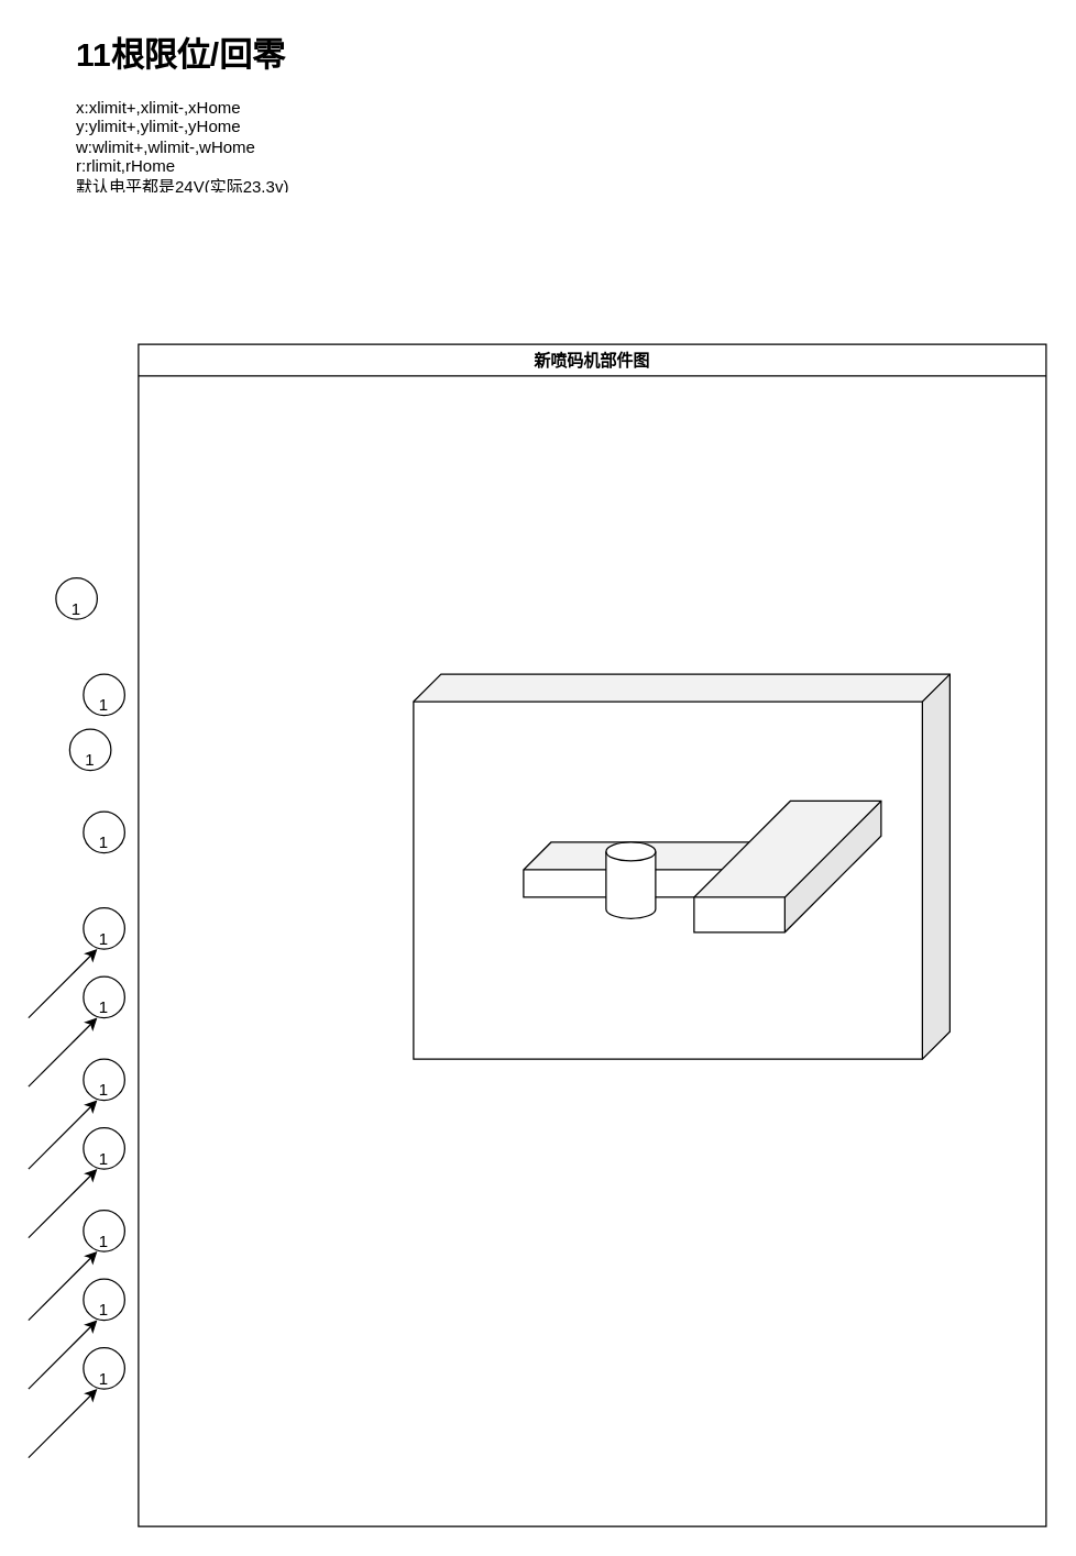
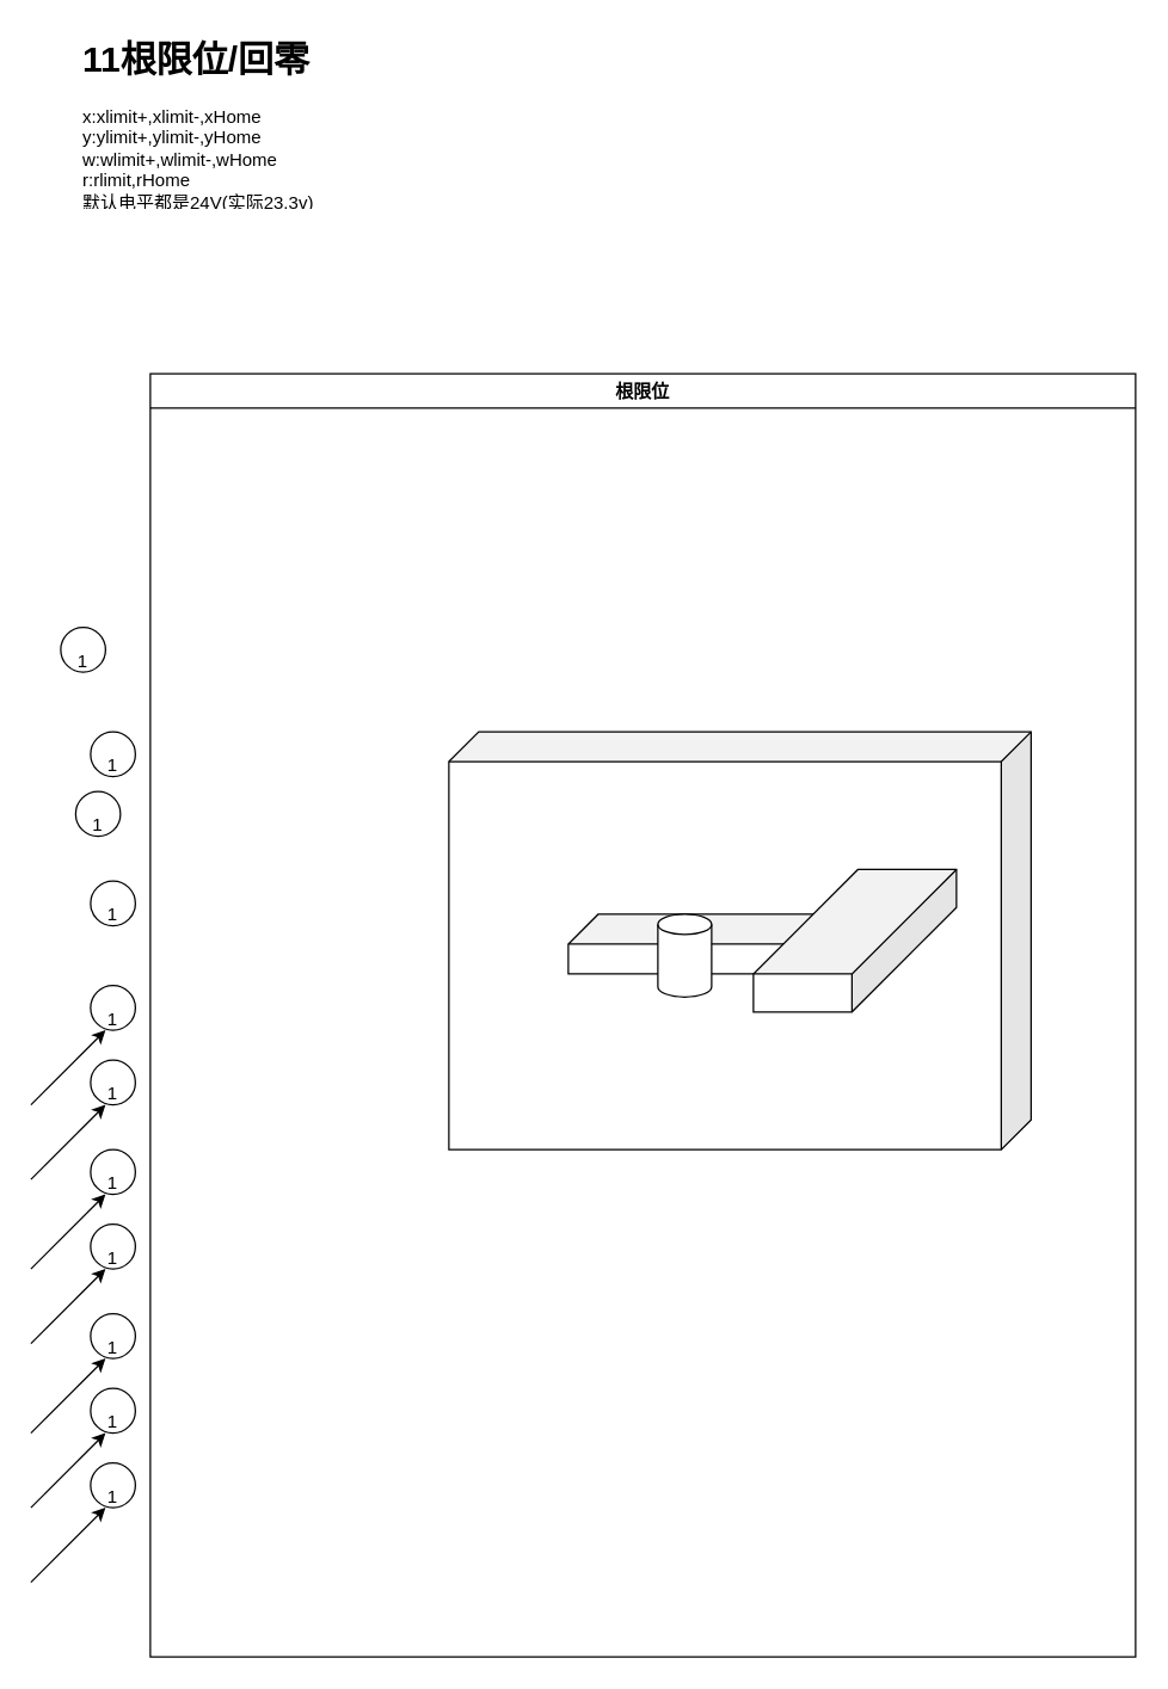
  <mxCell id="0" />
  <mxCell id="1" parent="0" />
  <mxCell id="2" value="&lt;h1&gt;11根限位/回零&lt;/h1&gt;&lt;div&gt;x:xlimit+,xlimit-,xHome&lt;/div&gt;&lt;div&gt;y:ylimit+,ylimit-,yHome&lt;br&gt;&lt;/div&gt;&lt;div&gt;w:wlimit+,wlimit-,wHome&lt;br&gt;&lt;/div&gt;&lt;div&gt;r:rlimit,rHome&lt;br&gt;&lt;/div&gt;&lt;div&gt;默认电平都是24V(实际23.3v)&lt;/div&gt;" style="text;html=1;strokeColor=none;fillColor=none;spacing=5;spacingTop=-20;whiteSpace=wrap;overflow=hidden;rounded=0;" vertex="1" parent="1"><mxGeometry x="50" y="20" width="190" height="120" as="geometry" /></mxCell>
- <mxCell id="3" value="新喷码机部件图" style="swimlane;whiteSpace=wrap;html=1;" vertex="1" parent="1"><mxGeometry x="100" y="250" width="660" height="860" as="geometry" /></mxCell>
+ <mxCell id="3" value="根限位" style="swimlane;whiteSpace=wrap;html=1;" vertex="1" parent="1"><mxGeometry x="100" y="250" width="660" height="860" as="geometry" /></mxCell>
  <mxCell id="4" value="" style="shape=cube;whiteSpace=wrap;html=1;boundedLbl=1;backgroundOutline=1;darkOpacity=0.05;darkOpacity2=0.1;direction=east;flipH=1;" vertex="1" parent="3"><mxGeometry x="200" y="240" width="390" height="280" as="geometry" /></mxCell>
  <mxCell id="5" value="" style="shape=cube;whiteSpace=wrap;html=1;boundedLbl=1;backgroundOutline=1;darkOpacity=0.05;darkOpacity2=0.1;flipV=0;flipH=1;" vertex="1" parent="3"><mxGeometry x="280" y="362.28" width="170" height="40" as="geometry" /></mxCell>
  <mxCell id="6" value="" style="shape=cube;whiteSpace=wrap;html=1;boundedLbl=1;backgroundOutline=1;darkOpacity=0.05;darkOpacity2=0.1;flipH=0;direction=west;flipV=1;rotation=0;size=70;" vertex="1" parent="3"><mxGeometry x="404" y="332.28" width="136" height="95.43" as="geometry" /></mxCell>
  <mxCell id="7" value="" style="shape=cylinder3;whiteSpace=wrap;html=1;boundedLbl=1;backgroundOutline=1;size=6.755;flipV=0;" vertex="1" parent="3"><mxGeometry x="340" y="362.28" width="36" height="55.43" as="geometry" /></mxCell>
  <mxCell id="8" value="&lt;br&gt;1" style="ellipse;whiteSpace=wrap;html=1;aspect=fixed;" vertex="1" parent="1"><mxGeometry x="60" y="490" width="30" height="30" as="geometry" /></mxCell>
  <mxCell id="9" value="&lt;br&gt;1" style="ellipse;whiteSpace=wrap;html=1;aspect=fixed;" vertex="1" parent="1"><mxGeometry x="50" y="530" width="30" height="30" as="geometry" /></mxCell>
  <mxCell id="10" value="&lt;br&gt;1" style="ellipse;whiteSpace=wrap;html=1;aspect=fixed;" vertex="1" parent="1"><mxGeometry x="60" y="590" width="30" height="30" as="geometry" /></mxCell>
  <mxCell id="11" value="&lt;br&gt;1" style="ellipse;whiteSpace=wrap;html=1;aspect=fixed;" vertex="1" parent="1"><mxGeometry x="60" y="660" width="30" height="30" as="geometry" /></mxCell>
  <mxCell id="12" value="" style="endArrow=classic;html=1;rounded=0;" edge="1" parent="1"><mxGeometry width="50" height="50" relative="1" as="geometry"><mxPoint x="20" y="740" as="sourcePoint" /><mxPoint x="70" y="690" as="targetPoint" /></mxGeometry></mxCell>
  <mxCell id="13" value="&lt;br&gt;1" style="ellipse;whiteSpace=wrap;html=1;aspect=fixed;" vertex="1" parent="1"><mxGeometry x="60" y="710" width="30" height="30" as="geometry" /></mxCell>
  <mxCell id="14" value="" style="endArrow=classic;html=1;rounded=0;" edge="1" parent="1"><mxGeometry width="50" height="50" relative="1" as="geometry"><mxPoint x="20" y="790" as="sourcePoint" /><mxPoint x="70" y="740" as="targetPoint" /></mxGeometry></mxCell>
  <mxCell id="15" value="&lt;br&gt;1" style="ellipse;whiteSpace=wrap;html=1;aspect=fixed;" vertex="1" parent="1"><mxGeometry x="60" y="770" width="30" height="30" as="geometry" /></mxCell>
  <mxCell id="16" value="" style="endArrow=classic;html=1;rounded=0;" edge="1" parent="1"><mxGeometry width="50" height="50" relative="1" as="geometry"><mxPoint x="20" y="850" as="sourcePoint" /><mxPoint x="70" y="800" as="targetPoint" /></mxGeometry></mxCell>
  <mxCell id="17" value="&lt;br&gt;1" style="ellipse;whiteSpace=wrap;html=1;aspect=fixed;" vertex="1" parent="1"><mxGeometry x="60" y="820" width="30" height="30" as="geometry" /></mxCell>
  <mxCell id="18" value="" style="endArrow=classic;html=1;rounded=0;" edge="1" parent="1"><mxGeometry width="50" height="50" relative="1" as="geometry"><mxPoint x="20" y="900" as="sourcePoint" /><mxPoint x="70" y="850" as="targetPoint" /></mxGeometry></mxCell>
  <mxCell id="19" value="&lt;br&gt;1" style="ellipse;whiteSpace=wrap;html=1;aspect=fixed;" vertex="1" parent="1"><mxGeometry x="60" y="880" width="30" height="30" as="geometry" /></mxCell>
  <mxCell id="20" value="" style="endArrow=classic;html=1;rounded=0;" edge="1" parent="1"><mxGeometry width="50" height="50" relative="1" as="geometry"><mxPoint x="20" y="960" as="sourcePoint" /><mxPoint x="70" y="910" as="targetPoint" /></mxGeometry></mxCell>
  <mxCell id="21" value="&lt;br&gt;1" style="ellipse;whiteSpace=wrap;html=1;aspect=fixed;" vertex="1" parent="1"><mxGeometry x="60" y="930" width="30" height="30" as="geometry" /></mxCell>
  <mxCell id="22" value="" style="endArrow=classic;html=1;rounded=0;" edge="1" parent="1"><mxGeometry width="50" height="50" relative="1" as="geometry"><mxPoint x="20" y="1010" as="sourcePoint" /><mxPoint x="70" y="960" as="targetPoint" /></mxGeometry></mxCell>
  <mxCell id="23" value="&lt;br&gt;1" style="ellipse;whiteSpace=wrap;html=1;aspect=fixed;" vertex="1" parent="1"><mxGeometry x="60" y="980" width="30" height="30" as="geometry" /></mxCell>
  <mxCell id="24" value="" style="endArrow=classic;html=1;rounded=0;" edge="1" parent="1"><mxGeometry width="50" height="50" relative="1" as="geometry"><mxPoint x="20" y="1060" as="sourcePoint" /><mxPoint x="70" y="1010" as="targetPoint" /></mxGeometry></mxCell>
  <mxCell id="25" value="&lt;br&gt;1" style="ellipse;whiteSpace=wrap;html=1;aspect=fixed;" vertex="1" parent="1"><mxGeometry x="40" y="420" width="30" height="30" as="geometry" /></mxCell>
